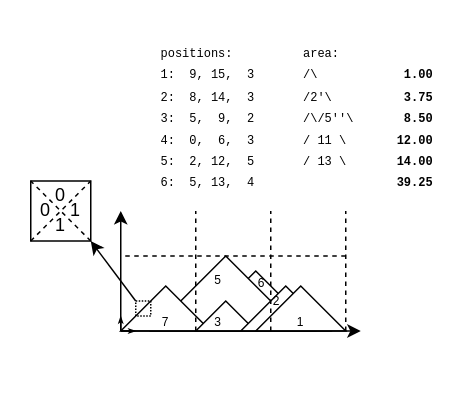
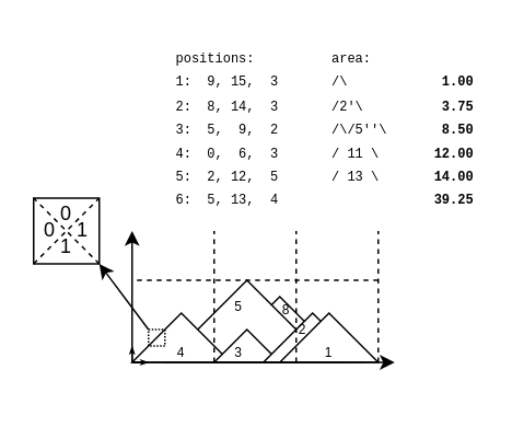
  <mxCell id="0" />
  <mxCell id="1" parent="0" />
  <mxCell id="2" value="" style="triangle;whiteSpace=wrap;html=1;rotation=-90;" parent="1" vertex="1"><mxGeometry x="150" y="160" width="40" height="80" as="geometry" /></mxCell>
  <mxCell id="3" value="" style="triangle;whiteSpace=wrap;html=1;rotation=-90;" parent="1" vertex="1"><mxGeometry x="125" y="145" width="50" height="100" as="geometry" /></mxCell>
  <mxCell id="4" value="" style="triangle;whiteSpace=wrap;html=1;rotation=-90;" parent="1" vertex="1"><mxGeometry x="95" y="175" width="30" height="60" as="geometry" /></mxCell>
  <mxCell id="5" value="" style="triangle;whiteSpace=wrap;html=1;rotation=-90;" parent="1" vertex="1"><mxGeometry x="140" y="190" width="20" height="40" as="geometry" /></mxCell>
  <mxCell id="6" value="" style="triangle;whiteSpace=wrap;html=1;rotation=-90;" parent="1" vertex="1"><mxGeometry x="175" y="175" width="30" height="60" as="geometry" /></mxCell>
  <mxCell id="7" value="" style="triangle;whiteSpace=wrap;html=1;rotation=-90;" parent="1" vertex="1"><mxGeometry x="185" y="175" width="30" height="60" as="geometry" /></mxCell>
  <mxCell id="8" value="&lt;font style=&quot;font-size: 8px&quot;&gt;1&lt;/font&gt;" style="text;html=1;strokeColor=none;fillColor=none;align=center;verticalAlign=middle;whiteSpace=wrap;rounded=0;" parent="1" vertex="1"><mxGeometry x="195" y="205" width="10" height="15" as="geometry" /></mxCell>
  <mxCell id="9" value="&lt;font style=&quot;font-size: 8px&quot;&gt;2&lt;/font&gt;" style="text;html=1;strokeColor=none;fillColor=none;align=center;verticalAlign=middle;whiteSpace=wrap;rounded=0;" parent="1" vertex="1"><mxGeometry x="179" y="191" width="10" height="15" as="geometry" /></mxCell>
  <mxCell id="10" value="&lt;font style=&quot;font-size: 8px&quot;&gt;3&lt;/font&gt;" style="text;html=1;strokeColor=none;fillColor=none;align=center;verticalAlign=middle;whiteSpace=wrap;rounded=0;" parent="1" vertex="1"><mxGeometry x="140" y="205" width="10" height="15" as="geometry" /></mxCell>
- <mxCell id="11" value="&lt;font style=&quot;font-size: 8px&quot;&gt;7&lt;/font&gt;" style="text;html=1;strokeColor=none;fillColor=none;align=center;verticalAlign=middle;whiteSpace=wrap;rounded=0;" parent="1" vertex="1"><mxGeometry x="105" y="205" width="10" height="15" as="geometry" /></mxCell>
+ <mxCell id="11" value="&lt;font style=&quot;font-size: 8px&quot;&gt;4&lt;/font&gt;" style="text;html=1;strokeColor=none;fillColor=none;align=center;verticalAlign=middle;whiteSpace=wrap;rounded=0;" parent="1" vertex="1"><mxGeometry x="105" y="205" width="10" height="15" as="geometry" /></mxCell>
  <mxCell id="12" value="&lt;font style=&quot;font-size: 8px&quot;&gt;5&lt;/font&gt;" style="text;html=1;strokeColor=none;fillColor=none;align=center;verticalAlign=middle;whiteSpace=wrap;rounded=0;" parent="1" vertex="1"><mxGeometry x="140" y="177.5" width="10" height="15" as="geometry" /></mxCell>
- <mxCell id="13" value="&lt;font style=&quot;font-size: 8px&quot;&gt;6&lt;/font&gt;" style="text;html=1;strokeColor=none;fillColor=none;align=center;verticalAlign=middle;whiteSpace=wrap;rounded=0;" parent="1" vertex="1"><mxGeometry x="169" y="179.5" width="10" height="15" as="geometry" /></mxCell>
+ <mxCell id="13" value="&lt;font style=&quot;font-size: 8px&quot;&gt;8&lt;/font&gt;" style="text;html=1;strokeColor=none;fillColor=none;align=center;verticalAlign=middle;whiteSpace=wrap;rounded=0;" parent="1" vertex="1"><mxGeometry x="169" y="179.5" width="10" height="15" as="geometry" /></mxCell>
  <mxCell id="14" value="" style="endArrow=classic;html=1;" parent="1" edge="1"><mxGeometry width="50" height="50" relative="1" as="geometry"><mxPoint x="80" y="220" as="sourcePoint" /><mxPoint x="80" y="140" as="targetPoint" /></mxGeometry></mxCell>
  <mxCell id="15" value="" style="endArrow=classic;html=1;" parent="1" edge="1"><mxGeometry width="50" height="50" relative="1" as="geometry"><mxPoint x="80" y="220" as="sourcePoint" /><mxPoint x="240" y="220" as="targetPoint" /></mxGeometry></mxCell>
  <mxCell id="16" value="&lt;font style=&quot;font-size: 8px&quot; face=&quot;Courier New&quot;&gt;positions:&lt;br&gt;1:&amp;nbsp; 9, 15,&amp;nbsp; 3&lt;br&gt;2:&amp;nbsp; 8, 14,&amp;nbsp; 3&lt;br&gt;3:&amp;nbsp; 5,&amp;nbsp; 9,&amp;nbsp; 2&lt;br&gt;4:&amp;nbsp; 0,&amp;nbsp; 6,&amp;nbsp; 3&lt;br&gt;5:&amp;nbsp; 2, 12,&amp;nbsp; 5&lt;br&gt;6:&amp;nbsp; 5, 13,&amp;nbsp; 4&lt;br&gt;&lt;/font&gt;" style="text;html=1;strokeColor=none;fillColor=none;align=left;verticalAlign=top;whiteSpace=wrap;rounded=0;spacing=2;" parent="1" vertex="1"><mxGeometry x="105" y="20" width="70" height="100" as="geometry" /></mxCell>
  <mxCell id="17" value="" style="endArrow=none;dashed=1;html=1;" parent="1" edge="1"><mxGeometry width="50" height="50" relative="1" as="geometry"><mxPoint x="230" y="170" as="sourcePoint" /><mxPoint x="80" y="170" as="targetPoint" /></mxGeometry></mxCell>
  <mxCell id="18" value="" style="endArrow=none;dashed=1;html=1;" parent="1" edge="1"><mxGeometry width="50" height="50" relative="1" as="geometry"><mxPoint x="130" y="220" as="sourcePoint" /><mxPoint x="130" y="140" as="targetPoint" /></mxGeometry></mxCell>
  <mxCell id="19" value="" style="endArrow=none;dashed=1;html=1;" parent="1" edge="1"><mxGeometry width="50" height="50" relative="1" as="geometry"><mxPoint x="180" y="220" as="sourcePoint" /><mxPoint x="180" y="140" as="targetPoint" /></mxGeometry></mxCell>
  <mxCell id="20" value="" style="endArrow=none;dashed=1;html=1;" parent="1" edge="1"><mxGeometry width="50" height="50" relative="1" as="geometry"><mxPoint x="230" y="220" as="sourcePoint" /><mxPoint x="230" y="140" as="targetPoint" /></mxGeometry></mxCell>
  <mxCell id="21" value="&lt;font style=&quot;font-size: 8px&quot; face=&quot;Courier New&quot;&gt;area:&lt;br&gt;/\&amp;nbsp; &amp;nbsp; &amp;nbsp; &amp;nbsp; &amp;nbsp; &amp;nbsp; &lt;b&gt;1.00&lt;/b&gt;&lt;br&gt;/2'\&amp;nbsp; &amp;nbsp; &amp;nbsp; &amp;nbsp; &amp;nbsp;&amp;nbsp;&lt;b&gt;3.75&lt;/b&gt;&lt;br&gt;/\/5''\&amp;nbsp; &amp;nbsp; &amp;nbsp; &amp;nbsp;&lt;b&gt;8.50&lt;/b&gt;&lt;br&gt;/ 11 \&amp;nbsp; &amp;nbsp; &amp;nbsp; &amp;nbsp;&lt;b&gt;12.00&lt;/b&gt;&lt;br&gt;/ 13 \&amp;nbsp; &amp;nbsp; &amp;nbsp; &amp;nbsp;&lt;b&gt;14.00&lt;/b&gt;&lt;br&gt;&amp;nbsp; &amp;nbsp; &amp;nbsp; &amp;nbsp; &amp;nbsp; &amp;nbsp; &amp;nbsp;&lt;b&gt;39.25&lt;/b&gt;&lt;br&gt;&lt;/font&gt;" style="text;html=1;strokeColor=none;fillColor=none;align=left;verticalAlign=top;whiteSpace=wrap;rounded=0;spacing=2;" parent="1" vertex="1"><mxGeometry x="200" y="20" width="90" height="110" as="geometry" /></mxCell>
  <mxCell id="22" value="" style="whiteSpace=wrap;html=1;aspect=fixed;fillColor=none;align=left;" parent="1" vertex="1"><mxGeometry x="20" y="120" width="40" height="40" as="geometry" /></mxCell>
  <mxCell id="23" value="" style="endArrow=none;dashed=1;html=1;entryX=1;entryY=0;entryDx=0;entryDy=0;exitX=0;exitY=1;exitDx=0;exitDy=0;" parent="1" source="22" target="22" edge="1"><mxGeometry width="50" height="50" relative="1" as="geometry"><mxPoint x="-20" y="140" as="sourcePoint" /><mxPoint x="30" y="90" as="targetPoint" /></mxGeometry></mxCell>
  <mxCell id="24" value="" style="endArrow=none;dashed=1;html=1;entryX=0;entryY=0;entryDx=0;entryDy=0;exitX=1;exitY=1;exitDx=0;exitDy=0;" parent="1" source="22" target="22" edge="1"><mxGeometry width="50" height="50" relative="1" as="geometry"><mxPoint x="-20" y="110" as="sourcePoint" /><mxPoint x="30" y="60" as="targetPoint" /></mxGeometry></mxCell>
  <mxCell id="25" value="" style="endArrow=classicThin;html=1;endFill=1;startSize=2;endSize=2;" parent="1" edge="1"><mxGeometry width="50" height="50" relative="1" as="geometry"><mxPoint x="80" y="220" as="sourcePoint" /><mxPoint x="90" y="220" as="targetPoint" /></mxGeometry></mxCell>
  <mxCell id="26" value="" style="endArrow=classicThin;html=1;endFill=1;startSize=2;endSize=2;" parent="1" edge="1"><mxGeometry width="50" height="50" relative="1" as="geometry"><mxPoint x="80" y="220" as="sourcePoint" /><mxPoint x="80" y="210" as="targetPoint" /></mxGeometry></mxCell>
  <mxCell id="27" value="0" style="text;html=1;strokeColor=none;fillColor=none;align=center;verticalAlign=middle;whiteSpace=wrap;rounded=0;" vertex="1" parent="1"><mxGeometry x="30" y="120" width="20" height="20" as="geometry" /></mxCell>
  <mxCell id="28" value="1" style="text;html=1;strokeColor=none;fillColor=none;align=center;verticalAlign=middle;whiteSpace=wrap;rounded=0;" vertex="1" parent="1"><mxGeometry x="30" y="140" width="20" height="20" as="geometry" /></mxCell>
  <mxCell id="29" value="1" style="text;html=1;strokeColor=none;fillColor=none;align=center;verticalAlign=middle;whiteSpace=wrap;rounded=0;" vertex="1" parent="1"><mxGeometry x="40" y="130" width="20" height="20" as="geometry" /></mxCell>
  <mxCell id="30" value="0" style="text;html=1;strokeColor=none;fillColor=none;align=center;verticalAlign=middle;whiteSpace=wrap;rounded=0;" vertex="1" parent="1"><mxGeometry x="20" y="130" width="20" height="20" as="geometry" /></mxCell>
  <mxCell id="31" value="" style="rounded=0;whiteSpace=wrap;html=1;fillColor=none;gradientColor=none;dashed=1;dashPattern=1 1;" vertex="1" parent="1"><mxGeometry x="90" y="200" width="10" height="10" as="geometry" /></mxCell>
  <mxCell id="32" value="" style="endArrow=classic;html=1;exitX=0;exitY=0;exitDx=0;exitDy=0;entryX=1;entryY=1;entryDx=0;entryDy=0;" edge="1" parent="1" source="31" target="22"><mxGeometry width="50" height="50" relative="1" as="geometry"><mxPoint x="110" y="310" as="sourcePoint" /><mxPoint x="160" y="260" as="targetPoint" /></mxGeometry></mxCell>
